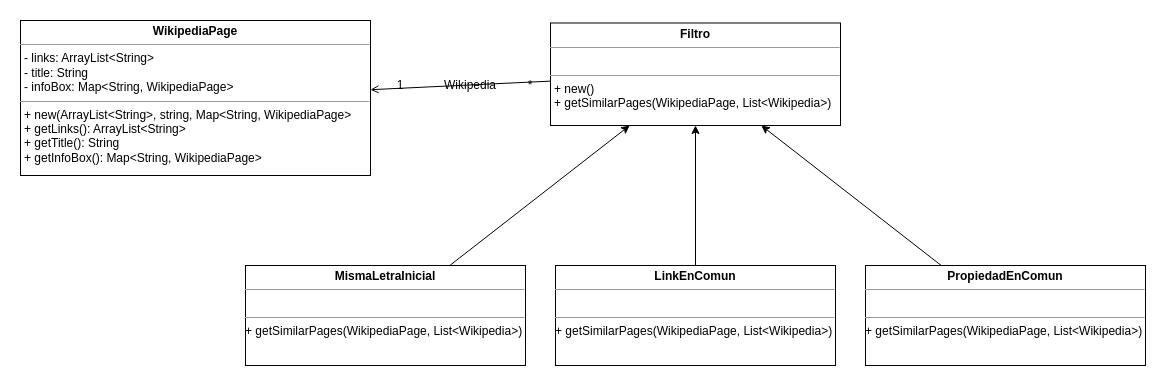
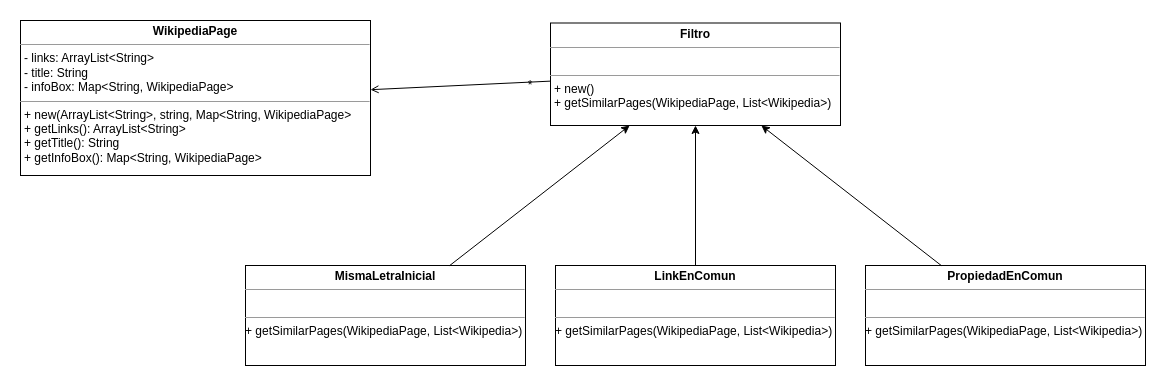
  <mxCell id="0" />
  <mxCell id="1" parent="0" />
  <mxCell id="2" value="&lt;p style=&quot;margin: 0px ; margin-top: 4px ; text-align: center&quot;&gt;&lt;b&gt;WikipediaPage&lt;/b&gt;&lt;/p&gt;&lt;hr size=&quot;1&quot;&gt;&lt;p style=&quot;margin: 0px ; margin-left: 4px&quot;&gt;- links: ArrayList&amp;lt;String&amp;gt;&lt;/p&gt;&lt;p style=&quot;margin: 0px ; margin-left: 4px&quot;&gt;- title: String&lt;/p&gt;&lt;p style=&quot;margin: 0px ; margin-left: 4px&quot;&gt;- infoBox: Map&amp;lt;String, WikipediaPage&amp;gt;&lt;/p&gt;&lt;hr size=&quot;1&quot;&gt;&lt;p style=&quot;margin: 0px ; margin-left: 4px&quot;&gt;+ new(ArrayList&amp;lt;String&amp;gt;, string, Map&amp;lt;String, WikipediaPage&amp;gt;&lt;/p&gt;&lt;p style=&quot;margin: 0px ; margin-left: 4px&quot;&gt;+ getLinks(): ArrayList&amp;lt;String&amp;gt;&lt;/p&gt;&lt;p style=&quot;margin: 0px ; margin-left: 4px&quot;&gt;+ getTitle(): String&lt;/p&gt;&lt;p style=&quot;margin: 0px ; margin-left: 4px&quot;&gt;+ getInfoBox(): Map&amp;lt;String, WikipediaPage&amp;gt;&lt;/p&gt;" style="verticalAlign=top;align=left;overflow=fill;fontSize=12;fontFamily=Helvetica;html=1;" parent="1" vertex="1"><mxGeometry x="20" y="20" width="350" height="155" as="geometry" /></mxCell>
  <mxCell id="3" value="&lt;p style=&quot;margin: 0px ; margin-top: 4px ; text-align: center&quot;&gt;&lt;b&gt;Filtro&lt;/b&gt;&lt;/p&gt;&lt;hr size=&quot;1&quot;&gt;&lt;p style=&quot;margin: 0px ; margin-left: 4px&quot;&gt;&lt;br&gt;&lt;/p&gt;&lt;hr size=&quot;1&quot;&gt;&lt;p style=&quot;margin: 0px ; margin-left: 4px&quot;&gt;+ new()&lt;/p&gt;&lt;p style=&quot;margin: 0px ; margin-left: 4px&quot;&gt;+ getSimilarPages(WikipediaPage, List&amp;lt;Wikipedia&amp;gt;)&lt;/p&gt;" style="verticalAlign=top;align=left;overflow=fill;fontSize=12;fontFamily=Helvetica;html=1;" parent="1" vertex="1"><mxGeometry x="550" y="22.5" width="290" height="102.5" as="geometry" /></mxCell>
  <mxCell id="4" value="" style="endArrow=open;html=1;endFill=0;" parent="1" source="3" target="2" edge="1"><mxGeometry width="50" height="50" relative="1" as="geometry"><mxPoint x="700" y="135" as="sourcePoint" /><mxPoint x="750" y="85" as="targetPoint" /></mxGeometry></mxCell>
- <mxCell id="5" value="Wikipedia" style="text;html=1;strokeColor=none;fillColor=none;align=center;verticalAlign=middle;whiteSpace=wrap;rounded=0;" parent="1" vertex="1"><mxGeometry x="450" y="75" width="40" height="20" as="geometry" /></mxCell>
  <mxCell id="6" value="*" style="text;html=1;strokeColor=none;fillColor=none;align=center;verticalAlign=middle;whiteSpace=wrap;rounded=0;" parent="1" vertex="1"><mxGeometry x="510" y="75" width="40" height="20" as="geometry" /></mxCell>
- <mxCell id="7" value="1" style="text;html=1;strokeColor=none;fillColor=none;align=center;verticalAlign=middle;whiteSpace=wrap;rounded=0;" parent="1" vertex="1"><mxGeometry x="380" y="75" width="40" height="20" as="geometry" /></mxCell>
  <mxCell id="8" value="&lt;p style=&quot;margin: 0px ; margin-top: 4px ; text-align: center&quot;&gt;&lt;b&gt;MismaLetraInicial&lt;/b&gt;&lt;/p&gt;&lt;hr size=&quot;1&quot;&gt;&lt;p style=&quot;margin: 0px ; margin-left: 4px&quot;&gt;&lt;br&gt;&lt;/p&gt;&lt;hr size=&quot;1&quot;&gt;+ getSimilarPages(WikipediaPage, List&amp;lt;Wikipedia&amp;gt;)&lt;p style=&quot;margin: 0px ; margin-left: 4px&quot;&gt;&lt;/p&gt;" style="verticalAlign=top;align=left;overflow=fill;fontSize=12;fontFamily=Helvetica;html=1;" vertex="1" parent="1"><mxGeometry x="245" y="265" width="280" height="100" as="geometry" /></mxCell>
  <mxCell id="9" value="&lt;p style=&quot;margin: 0px ; margin-top: 4px ; text-align: center&quot;&gt;&lt;b&gt;LinkEnComun&lt;/b&gt;&lt;/p&gt;&lt;hr size=&quot;1&quot;&gt;&lt;p style=&quot;margin: 0px ; margin-left: 4px&quot;&gt;&lt;br&gt;&lt;/p&gt;&lt;hr size=&quot;1&quot;&gt;+ getSimilarPages(WikipediaPage, List&amp;lt;Wikipedia&amp;gt;)&lt;p style=&quot;margin: 0px ; margin-left: 4px&quot;&gt;&lt;/p&gt;" style="verticalAlign=top;align=left;overflow=fill;fontSize=12;fontFamily=Helvetica;html=1;" vertex="1" parent="1"><mxGeometry x="555" y="265" width="280" height="100" as="geometry" /></mxCell>
  <mxCell id="10" value="&lt;p style=&quot;margin: 0px ; margin-top: 4px ; text-align: center&quot;&gt;&lt;b&gt;PropiedadEnComun&lt;/b&gt;&lt;/p&gt;&lt;hr size=&quot;1&quot;&gt;&lt;p style=&quot;margin: 0px ; margin-left: 4px&quot;&gt;&lt;br&gt;&lt;/p&gt;&lt;hr size=&quot;1&quot;&gt;+ getSimilarPages(WikipediaPage, List&amp;lt;Wikipedia&amp;gt;)&lt;p style=&quot;margin: 0px ; margin-left: 4px&quot;&gt;&lt;/p&gt;" style="verticalAlign=top;align=left;overflow=fill;fontSize=12;fontFamily=Helvetica;html=1;" vertex="1" parent="1"><mxGeometry x="865" y="265" width="280" height="100" as="geometry" /></mxCell>
  <mxCell id="11" value="" style="endArrow=classic;html=1;" edge="1" parent="1" source="8" target="3"><mxGeometry width="50" height="50" relative="1" as="geometry"><mxPoint x="570" y="325" as="sourcePoint" /><mxPoint x="620" y="275" as="targetPoint" /></mxGeometry></mxCell>
  <mxCell id="12" value="" style="endArrow=classic;html=1;" edge="1" parent="1" source="9" target="3"><mxGeometry width="50" height="50" relative="1" as="geometry"><mxPoint x="479.762" y="245" as="sourcePoint" /><mxPoint x="633.413" y="135" as="targetPoint" /></mxGeometry></mxCell>
  <mxCell id="13" value="" style="endArrow=classic;html=1;" edge="1" parent="1" source="10" target="3"><mxGeometry width="50" height="50" relative="1" as="geometry"><mxPoint x="657.222" y="245" as="sourcePoint" /><mxPoint x="689.815" y="135" as="targetPoint" /></mxGeometry></mxCell>
